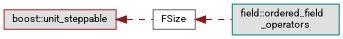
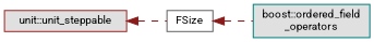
  digraph {
    fontname=Roboto
    rankdir=LR
    node [fillcolor="#E0E0E0" fontname=Roboto fontsize=10 shape=box style=filled]
    edge [color=firebrick4 dir=back fontname=Roboto fontsize=10 labelfontname=Helvetica labelfontsize=10 style=dashed]
-   n1 [color=teal height=0.2 label="field::ordered_field\l_operators" width=0.4]
+   n1 [color=teal height=0.2 label="boost::ordered_field\l_operators" width=0.4]
    n2 [color=gray40 fillcolor=white height=0.2 label=FSize width=0.4]
-   n3 [color=brown height=0.2 label="boost::unit_steppable" width=0.4]
+   n3 [color=brown height=0.2 label="unit::unit_steppable" width=0.4]
    n2 -> n1
    n3 -> n2
  }
